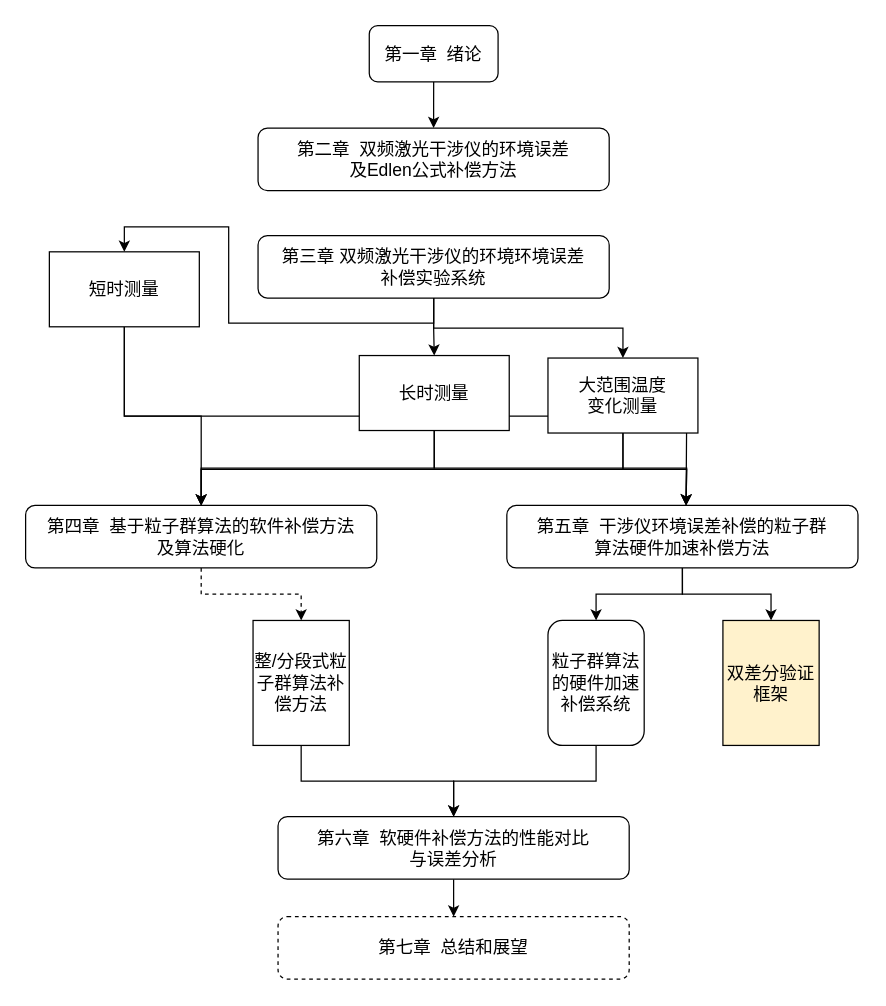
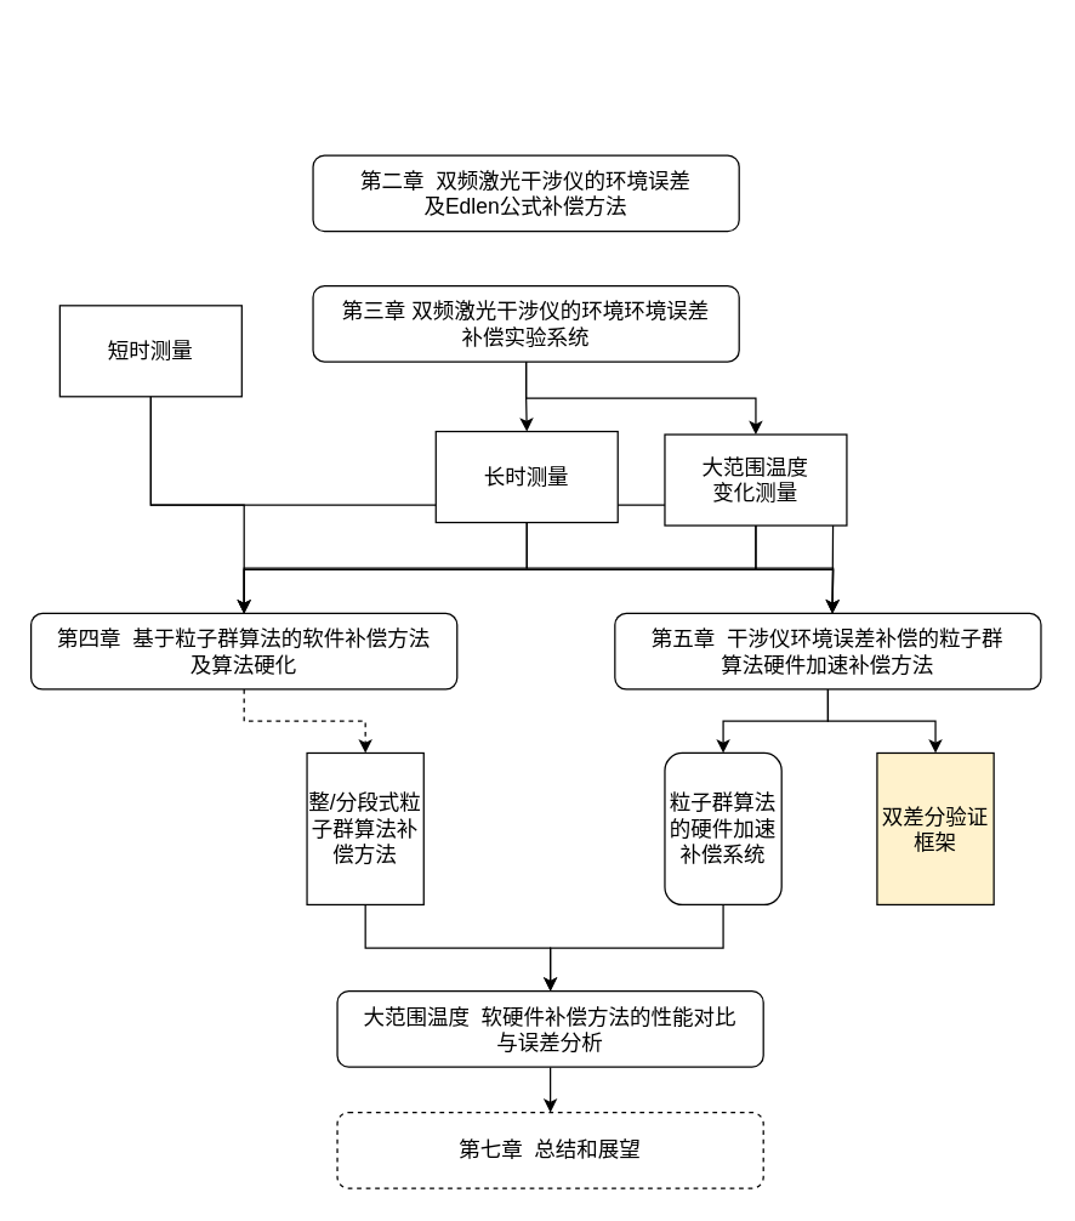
  <mxCell id="0" />
  <mxCell id="1" parent="0" />
- <mxCell id="2" style="edgeStyle=orthogonalEdgeStyle;rounded=0;orthogonalLoop=1;jettySize=auto;html=1;exitX=0.5;exitY=1;exitDx=0;exitDy=0;fontSize=14;fontColor=#000000;" parent="1" source="3" target="4" edge="1"><mxGeometry relative="1" as="geometry" /></mxCell>
- <mxCell id="3" value="&lt;font style=&quot;font-size: 14px&quot;&gt;&lt;font style=&quot;font-size: 14px&quot;&gt;&lt;font style=&quot;font-size: 14px&quot;&gt;第一章&amp;nbsp; 绪论&lt;/font&gt;&lt;/font&gt;&lt;/font&gt;" style="rounded=1;whiteSpace=wrap;html=1;container=0;" parent="1" vertex="1"><mxGeometry x="295" y="20" width="103.08" height="45" as="geometry" /></mxCell>
  <mxCell id="4" value="&lt;font style=&quot;font-size: 14px&quot;&gt;第二章&amp;nbsp; 双频激光干涉仪的环境误差&lt;br&gt;及Edlen公式补偿方法&lt;/font&gt;" style="rounded=1;whiteSpace=wrap;html=1;container=0;" parent="1" vertex="1"><mxGeometry x="206" y="102" width="281" height="50" as="geometry" /></mxCell>
- <mxCell id="5" style="edgeStyle=orthogonalEdgeStyle;rounded=0;orthogonalLoop=1;jettySize=auto;html=1;exitX=0.5;exitY=1;exitDx=0;exitDy=0;entryX=0.5;entryY=0;entryDx=0;entryDy=0;fontSize=14;fontColor=#000000;" parent="1" source="8" target="20" edge="1"><mxGeometry relative="1" as="geometry" /></mxCell>
  <mxCell id="6" style="edgeStyle=orthogonalEdgeStyle;rounded=0;orthogonalLoop=1;jettySize=auto;html=1;exitX=0.5;exitY=1;exitDx=0;exitDy=0;fontSize=14;fontColor=#000000;" parent="1" source="8" target="23" edge="1"><mxGeometry relative="1" as="geometry" /></mxCell>
  <mxCell id="7" style="edgeStyle=orthogonalEdgeStyle;rounded=0;orthogonalLoop=1;jettySize=auto;html=1;exitX=0.5;exitY=1;exitDx=0;exitDy=0;fontSize=14;fontColor=#000000;" parent="1" source="8" target="26" edge="1"><mxGeometry relative="1" as="geometry" /></mxCell>
  <mxCell id="8" value="&lt;font style=&quot;font-size: 14px&quot;&gt;第三章&amp;nbsp;双频激光干涉仪的环境环境误差&lt;br&gt;补偿实验系统&lt;/font&gt;" style="rounded=1;whiteSpace=wrap;html=1;container=0;" parent="1" vertex="1"><mxGeometry x="206" y="188" width="281" height="50" as="geometry" /></mxCell>
  <mxCell id="9" style="edgeStyle=orthogonalEdgeStyle;rounded=0;orthogonalLoop=1;jettySize=auto;html=1;exitX=0.5;exitY=1;exitDx=0;exitDy=0;fontSize=14;fontColor=#000000;dashed=1;" parent="1" source="10" target="12" edge="1"><mxGeometry relative="1" as="geometry" /></mxCell>
  <mxCell id="10" value="&lt;font style=&quot;font-size: 14px&quot;&gt;第四章&amp;nbsp; 基于粒子群算法的软件补偿方法&lt;br&gt;及算法硬化&lt;/font&gt;" style="rounded=1;whiteSpace=wrap;html=1;container=0;" parent="1" vertex="1"><mxGeometry x="20" y="404" width="281" height="50" as="geometry" /></mxCell>
  <mxCell id="11" style="edgeStyle=orthogonalEdgeStyle;rounded=0;orthogonalLoop=1;jettySize=auto;html=1;exitX=0.5;exitY=1;exitDx=0;exitDy=0;fontSize=14;fontColor=#000000;" parent="1" source="12" target="17" edge="1"><mxGeometry relative="1" as="geometry" /></mxCell>
  <mxCell id="12" value="整/分段式粒子群算法补偿方法" style="rounded=0;whiteSpace=wrap;html=1;labelBackgroundColor=none;fontSize=14;fontColor=#000000;" parent="1" vertex="1"><mxGeometry x="202" y="496" width="77" height="100" as="geometry" /></mxCell>
  <mxCell id="13" style="edgeStyle=orthogonalEdgeStyle;rounded=0;orthogonalLoop=1;jettySize=auto;html=1;exitX=0.5;exitY=1;exitDx=0;exitDy=0;entryX=0.5;entryY=0;entryDx=0;entryDy=0;fontSize=14;fontColor=#000000;" parent="1" source="14" target="17" edge="1"><mxGeometry relative="1" as="geometry" /></mxCell>
  <mxCell id="14" value="粒子群算法的硬件加速补偿系统" style="whiteSpace=wrap;html=1;labelBackgroundColor=none;fontSize=14;fontColor=#000000;rounded=1;" parent="1" vertex="1"><mxGeometry x="438" y="496" width="77" height="100" as="geometry" /></mxCell>
  <mxCell id="15" value="双差分验证框架" style="rounded=0;whiteSpace=wrap;html=1;labelBackgroundColor=none;fontSize=14;fontColor=#000000;fillColor=#fff2cc;" parent="1" vertex="1"><mxGeometry x="578" y="496" width="77" height="100" as="geometry" /></mxCell>
  <mxCell id="16" style="edgeStyle=orthogonalEdgeStyle;rounded=0;orthogonalLoop=1;jettySize=auto;html=1;exitX=0.5;exitY=1;exitDx=0;exitDy=0;fontSize=14;fontColor=#000000;" parent="1" source="17" target="27" edge="1"><mxGeometry relative="1" as="geometry" /></mxCell>
- <mxCell id="17" value="&lt;font style=&quot;font-size: 14px&quot;&gt;第六章&amp;nbsp; 软硬件补偿方法的性能对比&lt;br&gt;与误差分析&lt;/font&gt;" style="rounded=1;whiteSpace=wrap;html=1;container=0;" parent="1" vertex="1"><mxGeometry x="222" y="653" width="281" height="50" as="geometry" /></mxCell>
+ <mxCell id="17" value="&lt;font style=&quot;font-size: 14px&quot;&gt;大范围温度&amp;nbsp; 软硬件补偿方法的性能对比&lt;br&gt;与误差分析&lt;/font&gt;" style="rounded=1;whiteSpace=wrap;html=1;container=0;" parent="1" vertex="1"><mxGeometry x="222" y="653" width="281" height="50" as="geometry" /></mxCell>
  <mxCell id="18" style="edgeStyle=orthogonalEdgeStyle;rounded=0;orthogonalLoop=1;jettySize=auto;html=1;exitX=0.5;exitY=1;exitDx=0;exitDy=0;fontSize=14;fontColor=#000000;" parent="1" source="20" target="10" edge="1"><mxGeometry relative="1" as="geometry" /></mxCell>
  <mxCell id="19" style="edgeStyle=orthogonalEdgeStyle;rounded=0;orthogonalLoop=1;jettySize=auto;html=1;exitX=0.5;exitY=1;exitDx=0;exitDy=0;entryX=0.5;entryY=0;entryDx=0;entryDy=0;fontSize=14;fontColor=#000000;" parent="1" source="20" edge="1"><mxGeometry relative="1" as="geometry"><mxPoint x="548.5" y="404" as="targetPoint" /></mxGeometry></mxCell>
  <mxCell id="20" value="短时测量" style="rounded=0;whiteSpace=wrap;html=1;labelBackgroundColor=none;fontSize=14;fontColor=#000000;" parent="1" vertex="1"><mxGeometry x="39" y="201" width="120" height="60" as="geometry" /></mxCell>
  <mxCell id="21" style="edgeStyle=orthogonalEdgeStyle;rounded=0;orthogonalLoop=1;jettySize=auto;html=1;exitX=0.5;exitY=1;exitDx=0;exitDy=0;entryX=0.5;entryY=0;entryDx=0;entryDy=0;fontSize=14;fontColor=#000000;" parent="1" source="23" target="10" edge="1"><mxGeometry relative="1" as="geometry" /></mxCell>
  <mxCell id="22" style="edgeStyle=orthogonalEdgeStyle;rounded=0;orthogonalLoop=1;jettySize=auto;html=1;exitX=0.5;exitY=1;exitDx=0;exitDy=0;fontSize=14;fontColor=#000000;" parent="1" source="23" edge="1"><mxGeometry relative="1" as="geometry"><mxPoint x="548.5" y="404" as="targetPoint" /></mxGeometry></mxCell>
  <mxCell id="23" value="长时测量" style="rounded=0;whiteSpace=wrap;html=1;labelBackgroundColor=none;fontSize=14;fontColor=#000000;" parent="1" vertex="1"><mxGeometry x="287" y="284" width="120" height="60" as="geometry" /></mxCell>
  <mxCell id="24" style="edgeStyle=orthogonalEdgeStyle;rounded=0;orthogonalLoop=1;jettySize=auto;html=1;exitX=0.5;exitY=1;exitDx=0;exitDy=0;entryX=0.5;entryY=0;entryDx=0;entryDy=0;fontSize=14;fontColor=#000000;" parent="1" source="26" target="10" edge="1"><mxGeometry relative="1" as="geometry" /></mxCell>
  <mxCell id="25" style="edgeStyle=orthogonalEdgeStyle;rounded=0;orthogonalLoop=1;jettySize=auto;html=1;exitX=0.5;exitY=1;exitDx=0;exitDy=0;fontSize=14;fontColor=#000000;" parent="1" source="26" edge="1"><mxGeometry relative="1" as="geometry"><mxPoint x="548.5" y="404" as="targetPoint" /></mxGeometry></mxCell>
  <mxCell id="26" value="大范围温度&lt;br&gt;变化测量" style="rounded=0;whiteSpace=wrap;html=1;labelBackgroundColor=none;fontSize=14;fontColor=#000000;" parent="1" vertex="1"><mxGeometry x="438" y="286" width="120" height="60" as="geometry" /></mxCell>
  <mxCell id="27" value="&lt;font style=&quot;font-size: 14px&quot;&gt;第七章&amp;nbsp; 总结和展望&lt;/font&gt;" style="rounded=1;whiteSpace=wrap;html=1;container=0;dashed=1;" parent="1" vertex="1"><mxGeometry x="222" y="733" width="281" height="50" as="geometry" /></mxCell>
  <mxCell id="28" style="edgeStyle=orthogonalEdgeStyle;rounded=0;orthogonalLoop=1;jettySize=auto;html=1;exitX=0.5;exitY=1;exitDx=0;exitDy=0;" edge="1" parent="1" source="30" target="14"><mxGeometry relative="1" as="geometry" /></mxCell>
  <mxCell id="29" style="edgeStyle=orthogonalEdgeStyle;rounded=0;orthogonalLoop=1;jettySize=auto;html=1;exitX=0.5;exitY=1;exitDx=0;exitDy=0;" edge="1" parent="1" source="30" target="15"><mxGeometry relative="1" as="geometry" /></mxCell>
  <mxCell id="30" value="&lt;font style=&quot;font-size: 14px&quot;&gt;第五章&amp;nbsp; 干涉仪环境误差补偿的粒子群&lt;br&gt;算法硬件加速补偿方法&lt;/font&gt;" style="rounded=1;whiteSpace=wrap;html=1;container=0;" vertex="1" parent="1"><mxGeometry x="405.08" y="404" width="281" height="50" as="geometry" /></mxCell>
